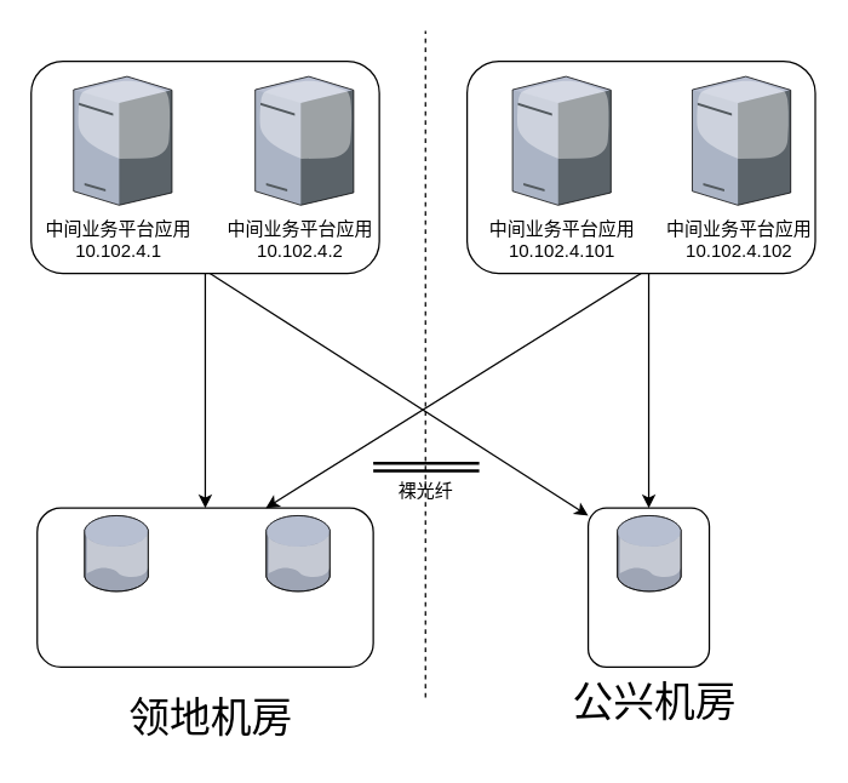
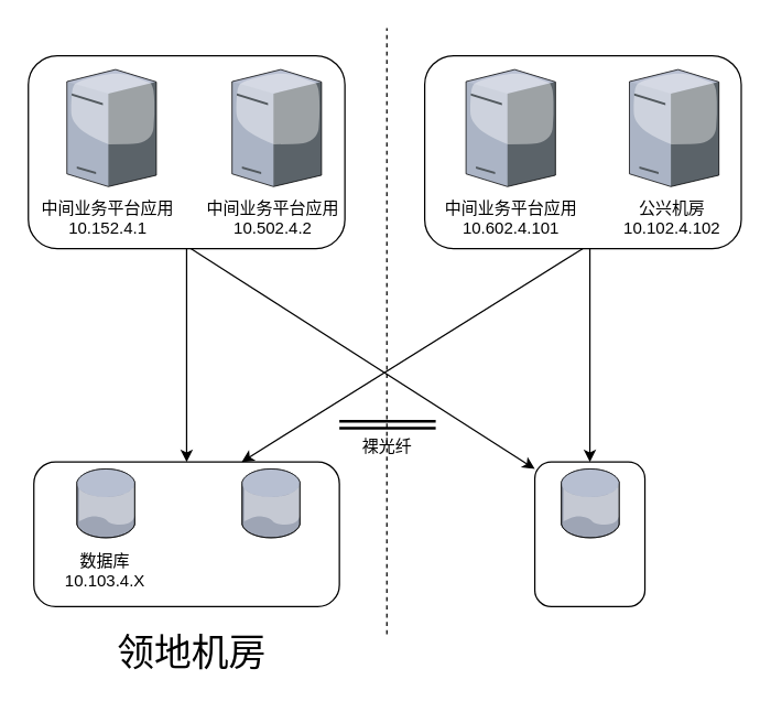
  <mxCell id="0" />
  <mxCell id="1" parent="0" />
  <mxCell id="2" value="" style="rounded=1;whiteSpace=wrap;html=1;" parent="1" vertex="1"><mxGeometry x="388" y="335" width="80" height="105" as="geometry" /></mxCell>
  <mxCell id="3" value="" style="rounded=1;whiteSpace=wrap;html=1;" parent="1" vertex="1"><mxGeometry x="308" y="40" width="230" height="140" as="geometry" /></mxCell>
  <mxCell id="4" value="" style="rounded=1;whiteSpace=wrap;html=1;" parent="1" vertex="1"><mxGeometry x="20" y="40" width="230" height="140" as="geometry" /></mxCell>
  <mxCell id="5" value="" style="rounded=1;whiteSpace=wrap;html=1;" parent="1" vertex="1"><mxGeometry x="24" y="335" width="222" height="105" as="geometry" /></mxCell>
  <mxCell id="6" value="" style="verticalLabelPosition=bottom;sketch=0;aspect=fixed;html=1;verticalAlign=top;strokeColor=none;align=center;outlineConnect=0;shape=mxgraph.citrix.database;" parent="1" vertex="1"><mxGeometry x="55.25" y="340" width="42.5" height="50" as="geometry" /></mxCell>
  <mxCell id="7" value="" style="verticalLabelPosition=bottom;sketch=0;aspect=fixed;html=1;verticalAlign=top;strokeColor=none;align=center;outlineConnect=0;shape=mxgraph.citrix.license_server;" parent="1" vertex="1"><mxGeometry x="48" y="50" width="65" height="85" as="geometry" /></mxCell>
  <mxCell id="8" value="" style="verticalLabelPosition=bottom;sketch=0;aspect=fixed;html=1;verticalAlign=top;strokeColor=none;align=center;outlineConnect=0;shape=mxgraph.citrix.database;" parent="1" vertex="1"><mxGeometry x="175.25" y="340" width="42.5" height="50" as="geometry" /></mxCell>
  <mxCell id="9" value="" style="verticalLabelPosition=bottom;sketch=0;aspect=fixed;html=1;verticalAlign=top;strokeColor=none;align=center;outlineConnect=0;shape=mxgraph.citrix.database;" parent="1" vertex="1"><mxGeometry x="407.25" y="340" width="42.5" height="50" as="geometry" /></mxCell>
  <mxCell id="10" value="" style="verticalLabelPosition=bottom;sketch=0;aspect=fixed;html=1;verticalAlign=top;strokeColor=none;align=center;outlineConnect=0;shape=mxgraph.citrix.license_server;" parent="1" vertex="1"><mxGeometry x="168" y="50" width="65" height="85" as="geometry" /></mxCell>
  <mxCell id="11" value="" style="verticalLabelPosition=bottom;sketch=0;aspect=fixed;html=1;verticalAlign=top;strokeColor=none;align=center;outlineConnect=0;shape=mxgraph.citrix.license_server;" parent="1" vertex="1"><mxGeometry x="338" y="50" width="65" height="85" as="geometry" /></mxCell>
  <mxCell id="12" value="" style="verticalLabelPosition=bottom;sketch=0;aspect=fixed;html=1;verticalAlign=top;strokeColor=none;align=center;outlineConnect=0;shape=mxgraph.citrix.license_server;" parent="1" vertex="1"><mxGeometry x="456.75" y="50" width="65" height="85" as="geometry" /></mxCell>
  <mxCell id="13" value="&lt;font style=&quot;font-size: 27px;&quot;&gt;领地机房&lt;/font&gt;" style="text;strokeColor=none;align=center;fillColor=none;html=1;verticalAlign=middle;whiteSpace=wrap;rounded=0;" parent="1" vertex="1"><mxGeometry x="79" y="452" width="120" height="43" as="geometry" /></mxCell>
- <mxCell id="14" value="中间业务平台应用&lt;div&gt;10.102.4.1&lt;/div&gt;" style="text;strokeColor=none;align=center;fillColor=none;html=1;verticalAlign=middle;whiteSpace=wrap;rounded=0;" parent="1" vertex="1"><mxGeometry x="28" y="135" width="100" height="45" as="geometry" /></mxCell>
+ <mxCell id="14" value="中间业务平台应用&lt;div&gt;10.152.4.1&lt;/div&gt;" style="text;strokeColor=none;align=center;fillColor=none;html=1;verticalAlign=middle;whiteSpace=wrap;rounded=0;" parent="1" vertex="1"><mxGeometry x="28" y="135" width="100" height="45" as="geometry" /></mxCell>
  <mxCell id="15" value="" style="endArrow=none;dashed=1;html=1;rounded=0;" parent="1" edge="1"><mxGeometry width="50" height="50" relative="1" as="geometry"><mxPoint x="280.5" y="460" as="sourcePoint" /><mxPoint x="280.5" y="20" as="targetPoint" /></mxGeometry></mxCell>
  <mxCell id="16" value="" style="shape=link;html=1;rounded=0;strokeWidth=2;" parent="1" edge="1"><mxGeometry width="100" relative="1" as="geometry"><mxPoint x="246" y="308" as="sourcePoint" /><mxPoint x="316" y="308" as="targetPoint" /></mxGeometry></mxCell>
  <mxCell id="17" value="裸光纤" style="text;strokeColor=none;align=center;fillColor=none;html=1;verticalAlign=middle;whiteSpace=wrap;rounded=0;" parent="1" vertex="1"><mxGeometry x="256" y="315" width="50" height="17" as="geometry" /></mxCell>
  <mxCell id="18" style="edgeStyle=none;shape=link;rounded=0;orthogonalLoop=1;jettySize=auto;html=1;exitX=1;exitY=1;exitDx=0;exitDy=0;strokeColor=default;align=center;verticalAlign=middle;fontFamily=Helvetica;fontSize=11;fontColor=default;labelBackgroundColor=default;endArrow=classic;" parent="1" source="13" target="13" edge="1"><mxGeometry relative="1" as="geometry" /></mxCell>
- <mxCell id="19" value="&lt;font style=&quot;font-size: 27px;&quot;&gt;公兴机房&lt;/font&gt;" style="text;strokeColor=none;align=center;fillColor=none;html=1;verticalAlign=middle;whiteSpace=wrap;rounded=0;" parent="1" vertex="1"><mxGeometry x="372.19" y="442.75" width="120" height="41.5" as="geometry" /></mxCell>
- <mxCell id="21" value="中间业务平台应用&lt;div&gt;10.102.4.2&lt;/div&gt;" style="text;strokeColor=none;align=center;fillColor=none;html=1;verticalAlign=middle;whiteSpace=wrap;rounded=0;" parent="1" vertex="1"><mxGeometry x="148" y="135" width="100" height="45" as="geometry" /></mxCell>
- <mxCell id="22" value="中间业务平台应用&lt;div&gt;10.102.4.101&lt;/div&gt;" style="text;strokeColor=none;align=center;fillColor=none;html=1;verticalAlign=middle;whiteSpace=wrap;rounded=0;" parent="1" vertex="1"><mxGeometry x="320.5" y="135" width="100" height="45" as="geometry" /></mxCell>
- <mxCell id="23" value="中间业务平台应用&lt;div&gt;10.102.4.102&lt;/div&gt;" style="text;strokeColor=none;align=center;fillColor=none;html=1;verticalAlign=middle;whiteSpace=wrap;rounded=0;" parent="1" vertex="1"><mxGeometry x="438" y="135" width="100" height="45" as="geometry" /></mxCell>
+ <mxCell id="20" value="数据库&lt;div&gt;10.103.4.X&lt;/div&gt;" style="text;strokeColor=none;align=center;fillColor=none;html=1;verticalAlign=middle;whiteSpace=wrap;rounded=0;" parent="1" vertex="1"><mxGeometry x="42.75" y="394" width="66.25" height="40" as="geometry" /></mxCell>
+ <mxCell id="21" value="中间业务平台应用&lt;div&gt;10.502.4.2&lt;/div&gt;" style="text;strokeColor=none;align=center;fillColor=none;html=1;verticalAlign=middle;whiteSpace=wrap;rounded=0;" parent="1" vertex="1"><mxGeometry x="148" y="135" width="100" height="45" as="geometry" /></mxCell>
+ <mxCell id="22" value="中间业务平台应用&lt;div&gt;10.602.4.101&lt;/div&gt;" style="text;strokeColor=none;align=center;fillColor=none;html=1;verticalAlign=middle;whiteSpace=wrap;rounded=0;" parent="1" vertex="1"><mxGeometry x="320.5" y="135" width="100" height="45" as="geometry" /></mxCell>
+ <mxCell id="23" value="公兴机房&lt;div&gt;10.102.4.102&lt;/div&gt;" style="text;strokeColor=none;align=center;fillColor=none;html=1;verticalAlign=middle;whiteSpace=wrap;rounded=0;" parent="1" vertex="1"><mxGeometry x="438" y="135" width="100" height="45" as="geometry" /></mxCell>
  <mxCell id="24" value="" style="endArrow=classic;html=1;rounded=0;exitX=0.5;exitY=1;exitDx=0;exitDy=0;entryX=0.5;entryY=0;entryDx=0;entryDy=0;" parent="1" source="4" target="5" edge="1"><mxGeometry width="50" height="50" relative="1" as="geometry"><mxPoint x="138" y="270" as="sourcePoint" /><mxPoint x="188" y="220" as="targetPoint" /></mxGeometry></mxCell>
  <mxCell id="25" value="" style="endArrow=classic;html=1;rounded=0;" parent="1" edge="1"><mxGeometry width="50" height="50" relative="1" as="geometry"><mxPoint x="138" y="180" as="sourcePoint" /><mxPoint x="388" y="340" as="targetPoint" /></mxGeometry></mxCell>
  <mxCell id="26" value="" style="endArrow=classic;html=1;rounded=0;exitX=0.5;exitY=1;exitDx=0;exitDy=0;entryX=0.68;entryY=0;entryDx=0;entryDy=0;entryPerimeter=0;" parent="1" source="3" target="5" edge="1"><mxGeometry width="50" height="50" relative="1" as="geometry"><mxPoint x="145" y="190" as="sourcePoint" /><mxPoint x="188" y="330" as="targetPoint" /></mxGeometry></mxCell>
  <mxCell id="27" value="" style="endArrow=classic;html=1;rounded=0;entryX=0.5;entryY=0;entryDx=0;entryDy=0;" parent="1" target="2" edge="1"><mxGeometry width="50" height="50" relative="1" as="geometry"><mxPoint x="428" y="180" as="sourcePoint" /><mxPoint x="428" y="300" as="targetPoint" /></mxGeometry></mxCell>
